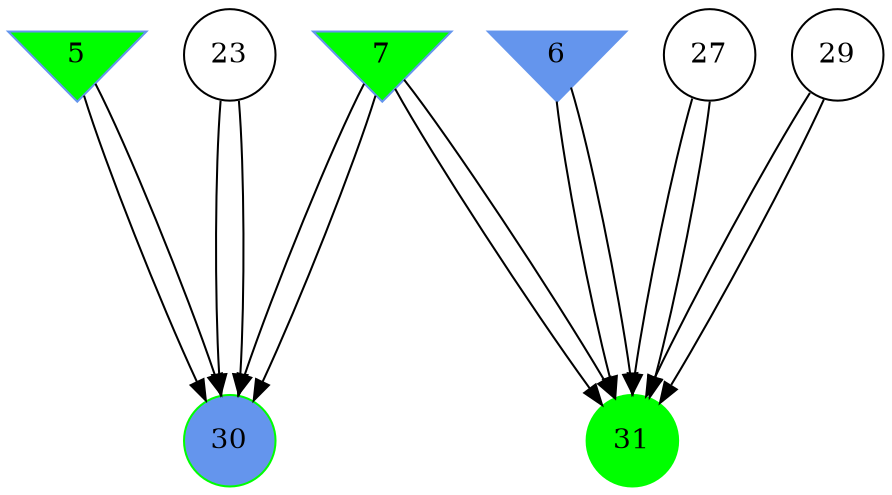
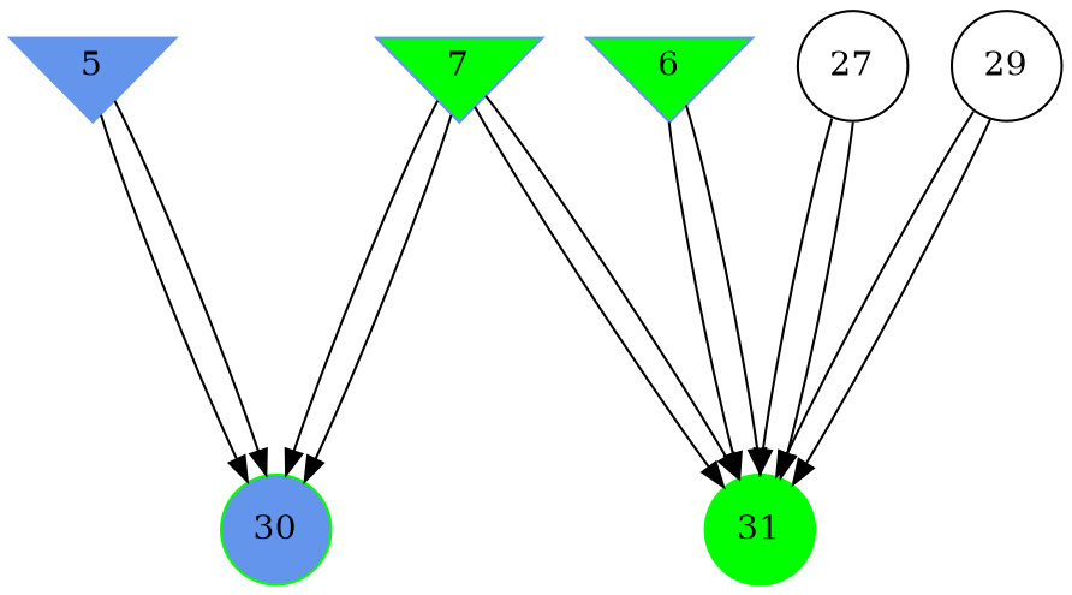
  digraph {
    ranksep=2.0
    node [color=cornflowerblue shape=circle style=filled]
-   5 [shape=invtriangle fillcolor=green]
-   6 [shape=invtriangle]
+   5 [shape=invtriangle]
+   6 [shape=invtriangle fillcolor=green]
    7 [fillcolor=green shape=invtriangle]
-   23 [color=black style=""]
    27 [color=black style=""]
    29 [color=black style=""]
    30 [color=green fillcolor=cornflowerblue]
    31 [color=green]
    subgraph sub_1 {
      rank=same
      5
      6
      7
    }
    subgraph sub_2 {
      rank=same
-     23
      27
      29
    }
    subgraph sub_3 {
      rank=same
      30
      31
    }
    5 -> 30
    5 -> 30
    6 -> 31
    6 -> 31
    7 -> 30
    7 -> 30
    7 -> 31
    7 -> 31
-   23 -> 30
-   23 -> 30
    27 -> 31
    27 -> 31
    29 -> 31
    29 -> 31
  }
